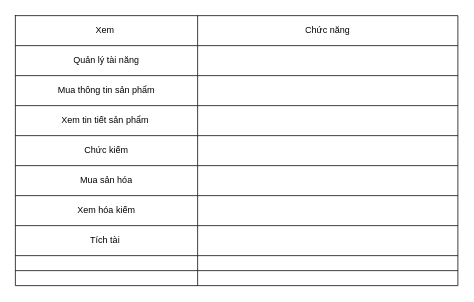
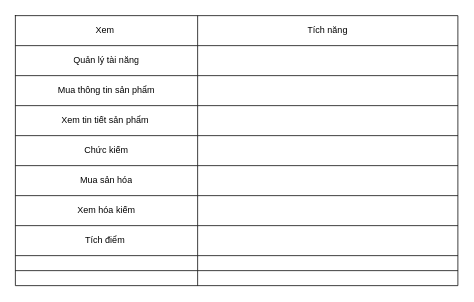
  <mxCell id="0" />
  <mxCell id="1" parent="0" />
  <mxCell id="2" value="" style="shape=table;startSize=0;container=1;collapsible=0;childLayout=tableLayout;" vertex="1" parent="1"><mxGeometry x="20" y="20" width="590" height="360" as="geometry" /></mxCell>
  <mxCell id="3" value="" style="shape=tableRow;horizontal=0;startSize=0;swimlaneHead=0;swimlaneBody=0;top=0;left=0;bottom=0;right=0;collapsible=0;dropTarget=0;fillColor=none;points=[[0,0.5],[1,0.5]];portConstraint=eastwest;" vertex="1" parent="2"><mxGeometry width="590" height="40" as="geometry" /></mxCell>
  <mxCell id="4" value="Xem&amp;nbsp;" style="shape=partialRectangle;html=1;whiteSpace=wrap;connectable=0;overflow=hidden;fillColor=none;top=0;left=0;bottom=0;right=0;pointerEvents=1;" vertex="1" parent="3"><mxGeometry width="243" height="40" as="geometry"><mxRectangle width="243" height="40" as="alternateBounds" /></mxGeometry></mxCell>
- <mxCell id="5" value="Chức năng" style="shape=partialRectangle;html=1;whiteSpace=wrap;connectable=0;overflow=hidden;fillColor=none;top=0;left=0;bottom=0;right=0;pointerEvents=1;" vertex="1" parent="3"><mxGeometry x="243" width="347" height="40" as="geometry"><mxRectangle width="347" height="40" as="alternateBounds" /></mxGeometry></mxCell>
+ <mxCell id="5" value="Tích năng" style="shape=partialRectangle;html=1;whiteSpace=wrap;connectable=0;overflow=hidden;fillColor=none;top=0;left=0;bottom=0;right=0;pointerEvents=1;" vertex="1" parent="3"><mxGeometry x="243" width="347" height="40" as="geometry"><mxRectangle width="347" height="40" as="alternateBounds" /></mxGeometry></mxCell>
  <mxCell id="6" value="" style="shape=tableRow;horizontal=0;startSize=0;swimlaneHead=0;swimlaneBody=0;top=0;left=0;bottom=0;right=0;collapsible=0;dropTarget=0;fillColor=none;points=[[0,0.5],[1,0.5]];portConstraint=eastwest;" vertex="1" parent="2"><mxGeometry y="40" width="590" height="40" as="geometry" /></mxCell>
  <mxCell id="7" value="Quản lý tài năng" style="shape=partialRectangle;html=1;whiteSpace=wrap;connectable=0;overflow=hidden;fillColor=none;top=0;left=0;bottom=0;right=0;pointerEvents=1;" vertex="1" parent="6"><mxGeometry width="243" height="40" as="geometry"><mxRectangle width="243" height="40" as="alternateBounds" /></mxGeometry></mxCell>
  <mxCell id="8" value="" style="shape=partialRectangle;html=1;whiteSpace=wrap;connectable=0;overflow=hidden;fillColor=none;top=0;left=0;bottom=0;right=0;pointerEvents=1;" vertex="1" parent="6"><mxGeometry x="243" width="347" height="40" as="geometry"><mxRectangle width="347" height="40" as="alternateBounds" /></mxGeometry></mxCell>
  <mxCell id="9" value="" style="shape=tableRow;horizontal=0;startSize=0;swimlaneHead=0;swimlaneBody=0;top=0;left=0;bottom=0;right=0;collapsible=0;dropTarget=0;fillColor=none;points=[[0,0.5],[1,0.5]];portConstraint=eastwest;" vertex="1" parent="2"><mxGeometry y="80" width="590" height="40" as="geometry" /></mxCell>
  <mxCell id="10" value="Mua thông tin sản phẩm" style="shape=partialRectangle;html=1;whiteSpace=wrap;connectable=0;overflow=hidden;fillColor=none;top=0;left=0;bottom=0;right=0;pointerEvents=1;" vertex="1" parent="9"><mxGeometry width="243" height="40" as="geometry"><mxRectangle width="243" height="40" as="alternateBounds" /></mxGeometry></mxCell>
  <mxCell id="11" value="" style="shape=partialRectangle;html=1;whiteSpace=wrap;connectable=0;overflow=hidden;fillColor=none;top=0;left=0;bottom=0;right=0;pointerEvents=1;" vertex="1" parent="9"><mxGeometry x="243" width="347" height="40" as="geometry"><mxRectangle width="347" height="40" as="alternateBounds" /></mxGeometry></mxCell>
  <mxCell id="12" value="" style="shape=tableRow;horizontal=0;startSize=0;swimlaneHead=0;swimlaneBody=0;top=0;left=0;bottom=0;right=0;collapsible=0;dropTarget=0;fillColor=none;points=[[0,0.5],[1,0.5]];portConstraint=eastwest;" vertex="1" parent="2"><mxGeometry y="120" width="590" height="40" as="geometry" /></mxCell>
  <mxCell id="13" value="Xem tin tiết sản phẩm&amp;nbsp;" style="shape=partialRectangle;html=1;whiteSpace=wrap;connectable=0;overflow=hidden;fillColor=none;top=0;left=0;bottom=0;right=0;pointerEvents=1;" vertex="1" parent="12"><mxGeometry width="243" height="40" as="geometry"><mxRectangle width="243" height="40" as="alternateBounds" /></mxGeometry></mxCell>
  <mxCell id="14" value="" style="shape=partialRectangle;html=1;whiteSpace=wrap;connectable=0;overflow=hidden;fillColor=none;top=0;left=0;bottom=0;right=0;pointerEvents=1;" vertex="1" parent="12"><mxGeometry x="243" width="347" height="40" as="geometry"><mxRectangle width="347" height="40" as="alternateBounds" /></mxGeometry></mxCell>
  <mxCell id="15" value="" style="shape=tableRow;horizontal=0;startSize=0;swimlaneHead=0;swimlaneBody=0;top=0;left=0;bottom=0;right=0;collapsible=0;dropTarget=0;fillColor=none;points=[[0,0.5],[1,0.5]];portConstraint=eastwest;" vertex="1" parent="2"><mxGeometry y="160" width="590" height="40" as="geometry" /></mxCell>
  <mxCell id="16" value="Chức kiếm" style="shape=partialRectangle;html=1;whiteSpace=wrap;connectable=0;overflow=hidden;fillColor=none;top=0;left=0;bottom=0;right=0;pointerEvents=1;" vertex="1" parent="15"><mxGeometry width="243" height="40" as="geometry"><mxRectangle width="243" height="40" as="alternateBounds" /></mxGeometry></mxCell>
  <mxCell id="17" value="" style="shape=partialRectangle;html=1;whiteSpace=wrap;connectable=0;overflow=hidden;fillColor=none;top=0;left=0;bottom=0;right=0;pointerEvents=1;" vertex="1" parent="15"><mxGeometry x="243" width="347" height="40" as="geometry"><mxRectangle width="347" height="40" as="alternateBounds" /></mxGeometry></mxCell>
  <mxCell id="18" value="" style="shape=tableRow;horizontal=0;startSize=0;swimlaneHead=0;swimlaneBody=0;top=0;left=0;bottom=0;right=0;collapsible=0;dropTarget=0;fillColor=none;points=[[0,0.5],[1,0.5]];portConstraint=eastwest;" vertex="1" parent="2"><mxGeometry y="200" width="590" height="40" as="geometry" /></mxCell>
  <mxCell id="19" value="Mua sản hóa" style="shape=partialRectangle;html=1;whiteSpace=wrap;connectable=0;overflow=hidden;fillColor=none;top=0;left=0;bottom=0;right=0;pointerEvents=1;" vertex="1" parent="18"><mxGeometry width="243" height="40" as="geometry"><mxRectangle width="243" height="40" as="alternateBounds" /></mxGeometry></mxCell>
  <mxCell id="20" value="" style="shape=partialRectangle;html=1;whiteSpace=wrap;connectable=0;overflow=hidden;fillColor=none;top=0;left=0;bottom=0;right=0;pointerEvents=1;" vertex="1" parent="18"><mxGeometry x="243" width="347" height="40" as="geometry"><mxRectangle width="347" height="40" as="alternateBounds" /></mxGeometry></mxCell>
  <mxCell id="21" value="" style="shape=tableRow;horizontal=0;startSize=0;swimlaneHead=0;swimlaneBody=0;top=0;left=0;bottom=0;right=0;collapsible=0;dropTarget=0;fillColor=none;points=[[0,0.5],[1,0.5]];portConstraint=eastwest;" vertex="1" parent="2"><mxGeometry y="240" width="590" height="40" as="geometry" /></mxCell>
  <mxCell id="22" value="Xem hóa kiếm" style="shape=partialRectangle;html=1;whiteSpace=wrap;connectable=0;overflow=hidden;fillColor=none;top=0;left=0;bottom=0;right=0;pointerEvents=1;" vertex="1" parent="21"><mxGeometry width="243" height="40" as="geometry"><mxRectangle width="243" height="40" as="alternateBounds" /></mxGeometry></mxCell>
  <mxCell id="23" value="" style="shape=partialRectangle;html=1;whiteSpace=wrap;connectable=0;overflow=hidden;fillColor=none;top=0;left=0;bottom=0;right=0;pointerEvents=1;" vertex="1" parent="21"><mxGeometry x="243" width="347" height="40" as="geometry"><mxRectangle width="347" height="40" as="alternateBounds" /></mxGeometry></mxCell>
  <mxCell id="24" value="" style="shape=tableRow;horizontal=0;startSize=0;swimlaneHead=0;swimlaneBody=0;top=0;left=0;bottom=0;right=0;collapsible=0;dropTarget=0;fillColor=none;points=[[0,0.5],[1,0.5]];portConstraint=eastwest;" vertex="1" parent="2"><mxGeometry y="280" width="590" height="40" as="geometry" /></mxCell>
- <mxCell id="25" value="Tích tài&amp;nbsp;" style="shape=partialRectangle;html=1;whiteSpace=wrap;connectable=0;overflow=hidden;fillColor=none;top=0;left=0;bottom=0;right=0;pointerEvents=1;" vertex="1" parent="24"><mxGeometry width="243" height="40" as="geometry"><mxRectangle width="243" height="40" as="alternateBounds" /></mxGeometry></mxCell>
+ <mxCell id="25" value="Tích điểm&amp;nbsp;" style="shape=partialRectangle;html=1;whiteSpace=wrap;connectable=0;overflow=hidden;fillColor=none;top=0;left=0;bottom=0;right=0;pointerEvents=1;" vertex="1" parent="24"><mxGeometry width="243" height="40" as="geometry"><mxRectangle width="243" height="40" as="alternateBounds" /></mxGeometry></mxCell>
  <mxCell id="26" value="" style="shape=partialRectangle;html=1;whiteSpace=wrap;connectable=0;overflow=hidden;fillColor=none;top=0;left=0;bottom=0;right=0;pointerEvents=1;" vertex="1" parent="24"><mxGeometry x="243" width="347" height="40" as="geometry"><mxRectangle width="347" height="40" as="alternateBounds" /></mxGeometry></mxCell>
  <mxCell id="27" value="" style="shape=tableRow;horizontal=0;startSize=0;swimlaneHead=0;swimlaneBody=0;top=0;left=0;bottom=0;right=0;collapsible=0;dropTarget=0;fillColor=none;points=[[0,0.5],[1,0.5]];portConstraint=eastwest;" vertex="1" parent="2"><mxGeometry y="320" width="590" height="20" as="geometry" /></mxCell>
  <mxCell id="28" value="" style="shape=partialRectangle;html=1;whiteSpace=wrap;connectable=0;overflow=hidden;fillColor=none;top=0;left=0;bottom=0;right=0;pointerEvents=1;" vertex="1" parent="27"><mxGeometry width="243" height="20" as="geometry"><mxRectangle width="243" height="20" as="alternateBounds" /></mxGeometry></mxCell>
  <mxCell id="29" value="" style="shape=partialRectangle;html=1;whiteSpace=wrap;connectable=0;overflow=hidden;fillColor=none;top=0;left=0;bottom=0;right=0;pointerEvents=1;" vertex="1" parent="27"><mxGeometry x="243" width="347" height="20" as="geometry"><mxRectangle width="347" height="20" as="alternateBounds" /></mxGeometry></mxCell>
  <mxCell id="30" value="" style="shape=tableRow;horizontal=0;startSize=0;swimlaneHead=0;swimlaneBody=0;top=0;left=0;bottom=0;right=0;collapsible=0;dropTarget=0;fillColor=none;points=[[0,0.5],[1,0.5]];portConstraint=eastwest;" vertex="1" parent="2"><mxGeometry y="340" width="590" height="20" as="geometry" /></mxCell>
  <mxCell id="31" value="" style="shape=partialRectangle;html=1;whiteSpace=wrap;connectable=0;overflow=hidden;fillColor=none;top=0;left=0;bottom=0;right=0;pointerEvents=1;" vertex="1" parent="30"><mxGeometry width="243" height="20" as="geometry"><mxRectangle width="243" height="20" as="alternateBounds" /></mxGeometry></mxCell>
  <mxCell id="32" value="" style="shape=partialRectangle;html=1;whiteSpace=wrap;connectable=0;overflow=hidden;fillColor=none;top=0;left=0;bottom=0;right=0;pointerEvents=1;" vertex="1" parent="30"><mxGeometry x="243" width="347" height="20" as="geometry"><mxRectangle width="347" height="20" as="alternateBounds" /></mxGeometry></mxCell>
